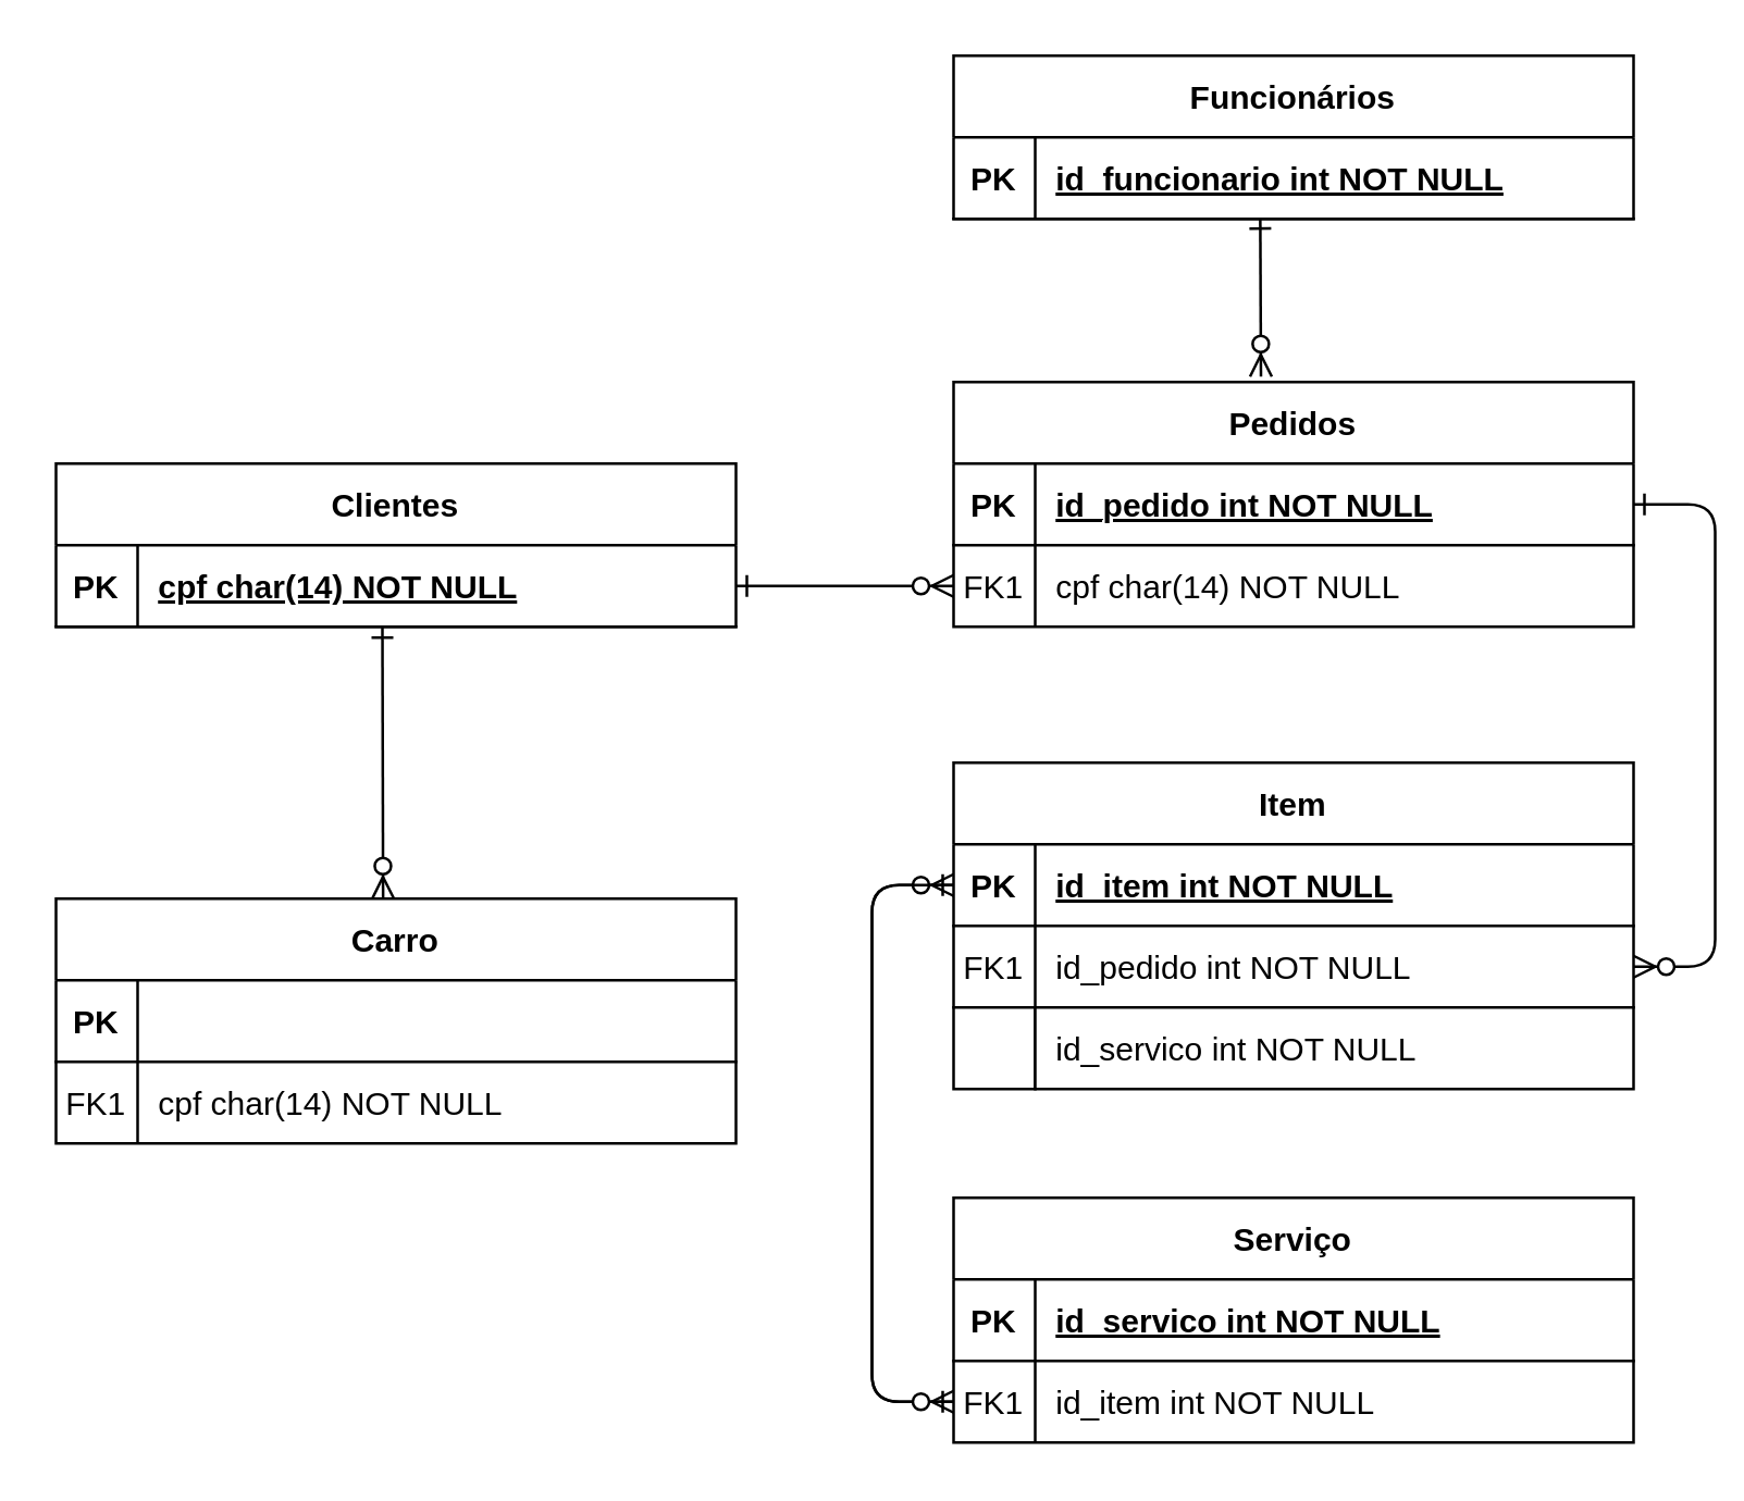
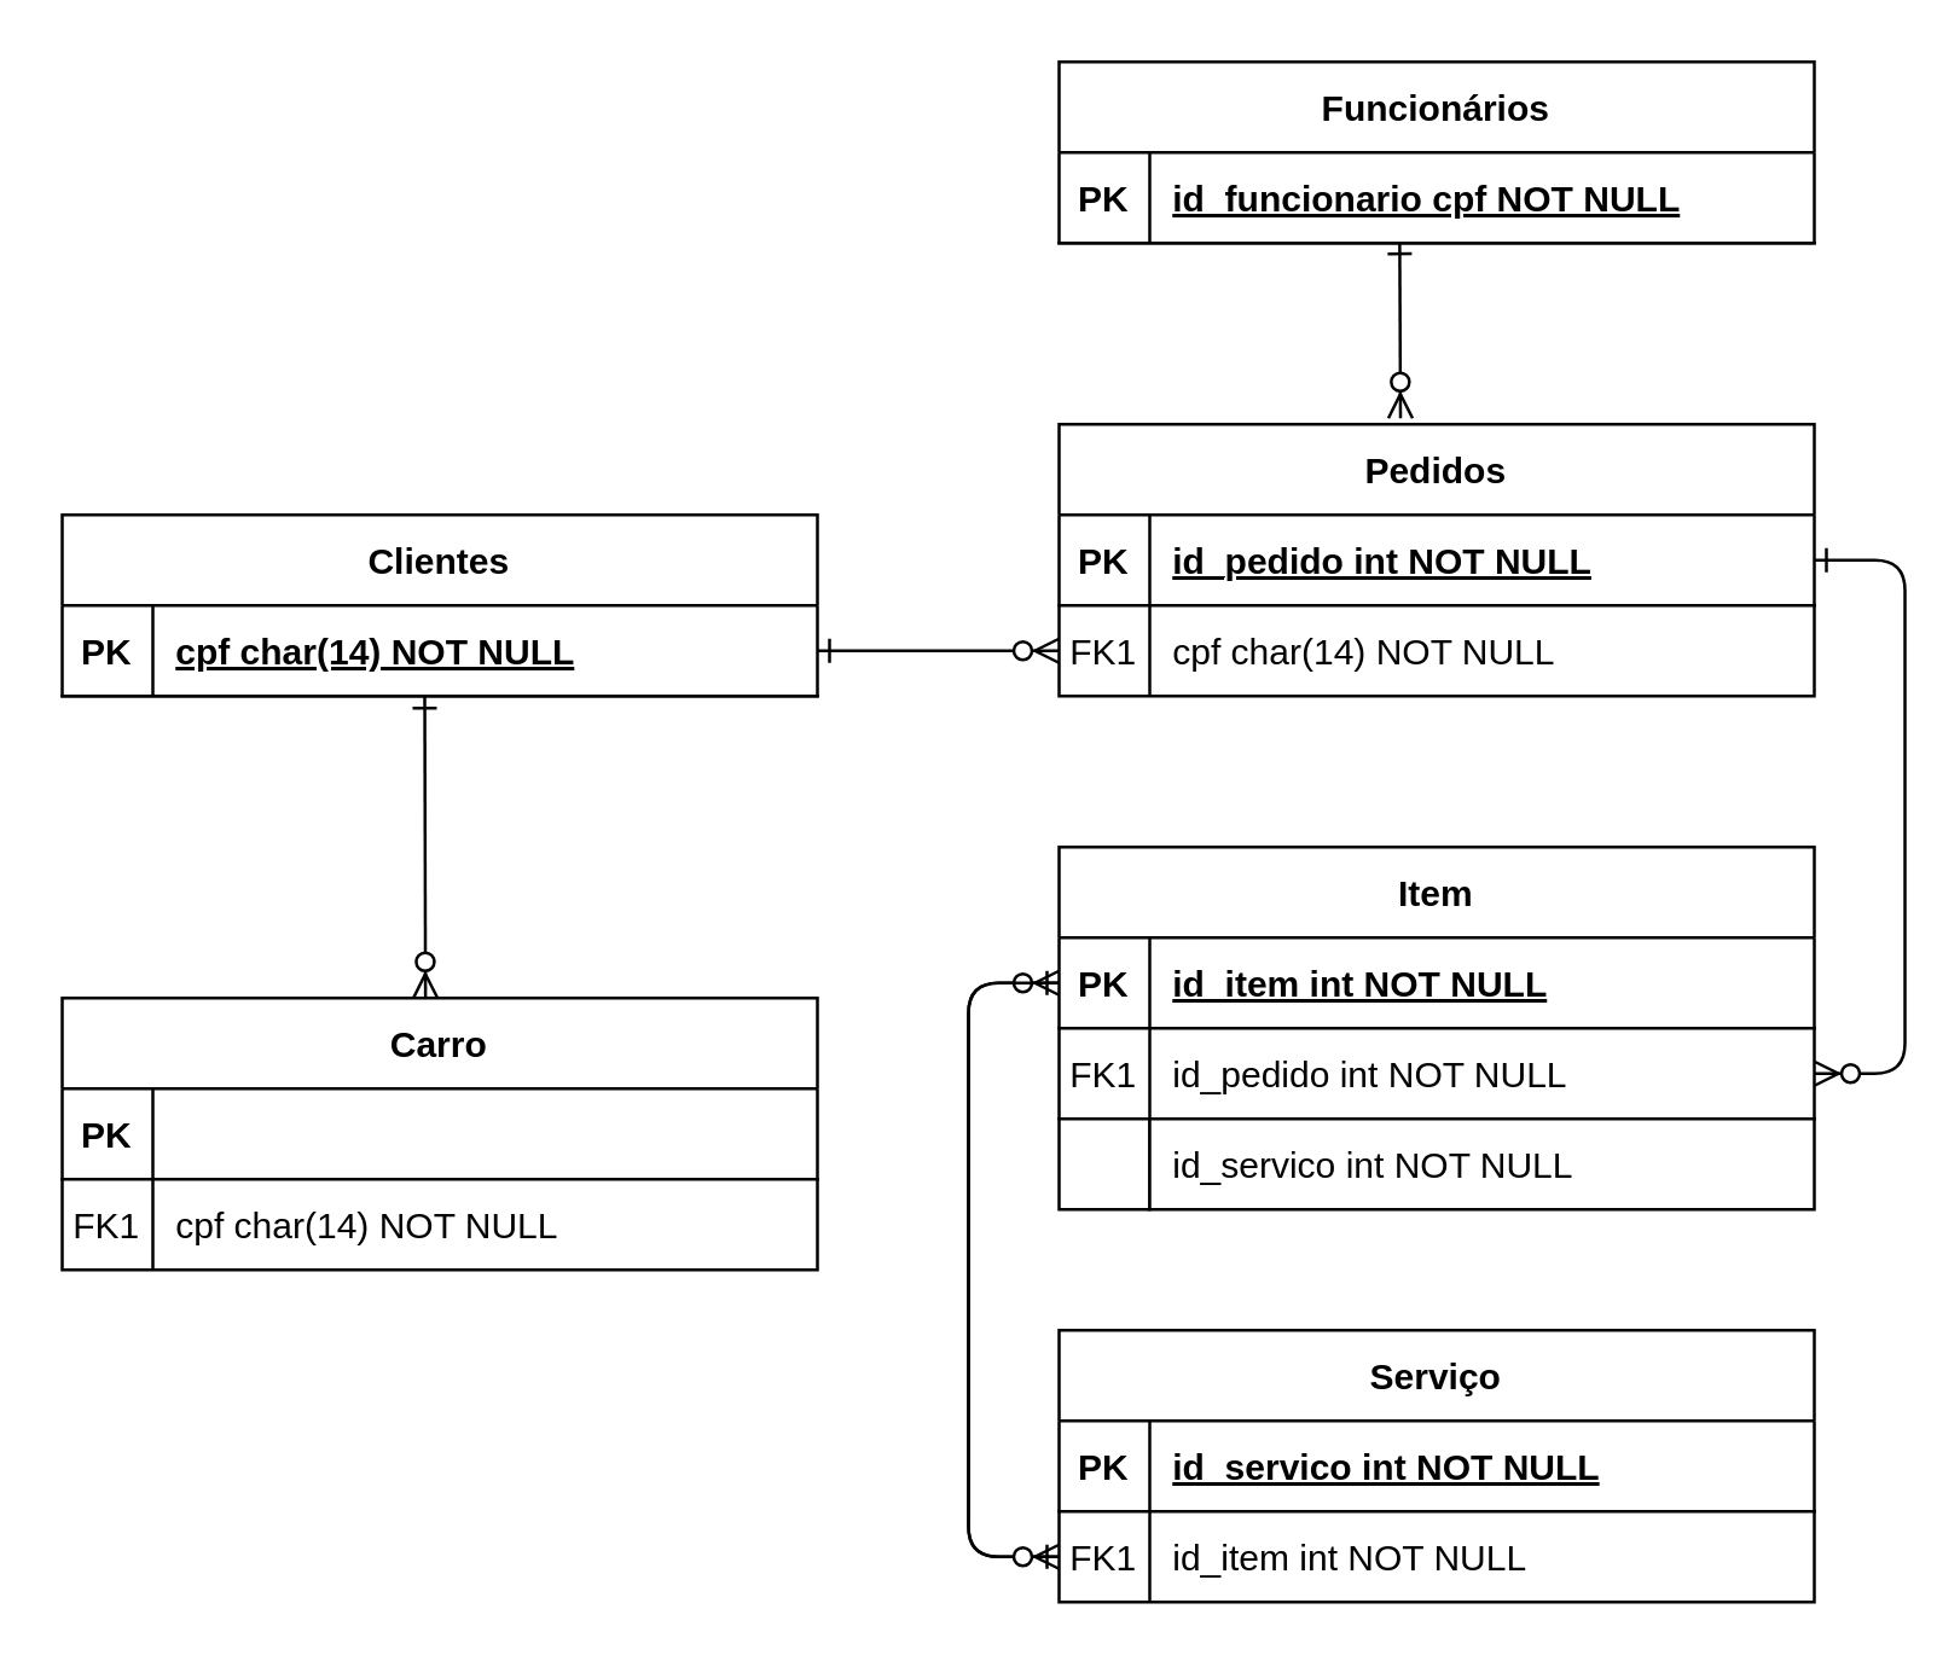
  <mxCell id="0" />
  <mxCell id="1" parent="0" />
  <mxCell id="2" value="" style="edgeStyle=entityRelationEdgeStyle;endArrow=ERzeroToMany;startArrow=ERone;endFill=1;startFill=0;" parent="1" source="12" target="8" edge="1"><mxGeometry width="100" height="100" relative="1" as="geometry"><mxPoint x="240" y="740" as="sourcePoint" /><mxPoint x="340" y="640" as="targetPoint" /></mxGeometry></mxCell>
  <mxCell id="3" value="" style="edgeStyle=entityRelationEdgeStyle;endArrow=ERzeroToMany;startArrow=ERone;endFill=1;startFill=0;entryX=1;entryY=0.5;entryDx=0;entryDy=0;" parent="1" source="5" target="32" edge="1"><mxGeometry width="100" height="100" relative="1" as="geometry"><mxPoint x="300" y="200" as="sourcePoint" /><mxPoint x="360" y="225" as="targetPoint" /></mxGeometry></mxCell>
  <mxCell id="4" value="Pedidos" style="shape=table;startSize=30;container=1;collapsible=1;childLayout=tableLayout;fixedRows=1;rowLines=0;fontStyle=1;align=center;resizeLast=1;" parent="1" vertex="1"><mxGeometry x="350" y="140" width="250" height="90" as="geometry"><mxRectangle x="450" y="120" width="80" height="30" as="alternateBounds" /></mxGeometry></mxCell>
  <mxCell id="5" value="" style="shape=partialRectangle;collapsible=0;dropTarget=0;pointerEvents=0;fillColor=none;points=[[0,0.5],[1,0.5]];portConstraint=eastwest;top=0;left=0;right=0;bottom=1;" parent="4" vertex="1"><mxGeometry y="30" width="250" height="30" as="geometry" /></mxCell>
  <mxCell id="6" value="PK" style="shape=partialRectangle;overflow=hidden;connectable=0;fillColor=none;top=0;left=0;bottom=0;right=0;fontStyle=1;" parent="5" vertex="1"><mxGeometry width="30" height="30" as="geometry" /></mxCell>
  <mxCell id="7" value="id_pedido int NOT NULL " style="shape=partialRectangle;overflow=hidden;connectable=0;fillColor=none;top=0;left=0;bottom=0;right=0;align=left;spacingLeft=6;fontStyle=5;" parent="5" vertex="1"><mxGeometry x="30" width="220" height="30" as="geometry" /></mxCell>
  <mxCell id="8" value="" style="shape=partialRectangle;collapsible=0;dropTarget=0;pointerEvents=0;fillColor=none;points=[[0,0.5],[1,0.5]];portConstraint=eastwest;top=0;left=0;right=0;bottom=0;" parent="4" vertex="1"><mxGeometry y="60" width="250" height="30" as="geometry" /></mxCell>
  <mxCell id="9" value="FK1" style="shape=partialRectangle;overflow=hidden;connectable=0;fillColor=none;top=0;left=0;bottom=0;right=0;" parent="8" vertex="1"><mxGeometry width="30" height="30" as="geometry" /></mxCell>
  <mxCell id="10" value="cpf char(14) NOT NULL" style="shape=partialRectangle;overflow=hidden;connectable=0;fillColor=none;top=0;left=0;bottom=0;right=0;align=left;spacingLeft=6;" parent="8" vertex="1"><mxGeometry x="30" width="220" height="30" as="geometry" /></mxCell>
  <mxCell id="11" value="Clientes" style="shape=table;startSize=30;container=1;collapsible=1;childLayout=tableLayout;fixedRows=1;rowLines=0;fontStyle=1;align=center;resizeLast=1;" parent="1" vertex="1"><mxGeometry x="20" y="170" width="250" height="60" as="geometry"><mxRectangle x="120" y="120" width="80" height="30" as="alternateBounds" /></mxGeometry></mxCell>
  <mxCell id="12" value="" style="shape=partialRectangle;collapsible=0;dropTarget=0;pointerEvents=0;fillColor=none;points=[[0,0.5],[1,0.5]];portConstraint=eastwest;top=0;left=0;right=0;bottom=1;" parent="11" vertex="1"><mxGeometry y="30" width="250" height="30" as="geometry" /></mxCell>
  <mxCell id="13" value="PK" style="shape=partialRectangle;overflow=hidden;connectable=0;fillColor=none;top=0;left=0;bottom=0;right=0;fontStyle=1;" parent="12" vertex="1"><mxGeometry width="30" height="30" as="geometry" /></mxCell>
  <mxCell id="14" value="cpf char(14) NOT NULL " style="shape=partialRectangle;overflow=hidden;connectable=0;fillColor=none;top=0;left=0;bottom=0;right=0;align=left;spacingLeft=6;fontStyle=5;" parent="12" vertex="1"><mxGeometry x="30" width="220" height="30" as="geometry" /></mxCell>
  <mxCell id="15" value="Serviço" style="shape=table;startSize=30;container=1;collapsible=1;childLayout=tableLayout;fixedRows=1;rowLines=0;fontStyle=1;align=center;resizeLast=1;" parent="1" vertex="1"><mxGeometry x="350" y="440" width="250" height="90" as="geometry"><mxRectangle x="450" y="280" width="60" height="30" as="alternateBounds" /></mxGeometry></mxCell>
  <mxCell id="16" value="" style="shape=partialRectangle;collapsible=0;dropTarget=0;pointerEvents=0;fillColor=none;points=[[0,0.5],[1,0.5]];portConstraint=eastwest;top=0;left=0;right=0;bottom=1;" parent="15" vertex="1"><mxGeometry y="30" width="250" height="30" as="geometry" /></mxCell>
  <mxCell id="17" value="PK" style="shape=partialRectangle;overflow=hidden;connectable=0;fillColor=none;top=0;left=0;bottom=0;right=0;fontStyle=1;" parent="16" vertex="1"><mxGeometry width="30" height="30" as="geometry" /></mxCell>
  <mxCell id="18" value="id_servico int NOT NULL " style="shape=partialRectangle;overflow=hidden;connectable=0;fillColor=none;top=0;left=0;bottom=0;right=0;align=left;spacingLeft=6;fontStyle=5;" parent="16" vertex="1"><mxGeometry x="30" width="220" height="30" as="geometry" /></mxCell>
  <mxCell id="19" value="" style="shape=partialRectangle;collapsible=0;dropTarget=0;pointerEvents=0;fillColor=none;points=[[0,0.5],[1,0.5]];portConstraint=eastwest;top=0;left=0;right=0;bottom=0;" parent="15" vertex="1"><mxGeometry y="60" width="250" height="30" as="geometry" /></mxCell>
  <mxCell id="20" value="FK1" style="shape=partialRectangle;overflow=hidden;connectable=0;fillColor=none;top=0;left=0;bottom=0;right=0;" parent="19" vertex="1"><mxGeometry width="30" height="30" as="geometry" /></mxCell>
  <mxCell id="21" value="id_item int NOT NULL" style="shape=partialRectangle;overflow=hidden;connectable=0;fillColor=none;top=0;left=0;bottom=0;right=0;align=left;spacingLeft=6;" parent="19" vertex="1"><mxGeometry x="30" width="220" height="30" as="geometry" /></mxCell>
  <mxCell id="22" value="" style="endArrow=ERzeroToMany;startArrow=ERone;endFill=1;startFill=0;exitX=0;exitY=0.5;exitDx=0;exitDy=0;entryX=0;entryY=0.5;entryDx=0;entryDy=0;" parent="1" source="19" edge="1" target="29"><mxGeometry width="100" height="100" relative="1" as="geometry"><mxPoint x="160" y="310" as="sourcePoint" /><mxPoint x="350" y="380" as="targetPoint" /><Array as="points"><mxPoint x="320" y="515" /><mxPoint x="320" y="460" /><mxPoint x="320" y="325" /></Array></mxGeometry></mxCell>
  <mxCell id="23" value="Funcionários" style="shape=table;startSize=30;container=1;collapsible=1;childLayout=tableLayout;fixedRows=1;rowLines=0;fontStyle=1;align=center;resizeLast=1;" parent="1" vertex="1"><mxGeometry x="350" width="250" height="60" as="geometry" y="20"><mxRectangle x="120" y="120" width="80" height="30" as="alternateBounds" /></mxGeometry></mxCell>
  <mxCell id="24" value="" style="shape=partialRectangle;collapsible=0;dropTarget=0;pointerEvents=0;fillColor=none;points=[[0,0.5],[1,0.5]];portConstraint=eastwest;top=0;left=0;right=0;bottom=1;" parent="23" vertex="1"><mxGeometry y="30" width="250" height="30" as="geometry" /></mxCell>
  <mxCell id="25" value="PK" style="shape=partialRectangle;overflow=hidden;connectable=0;fillColor=none;top=0;left=0;bottom=0;right=0;fontStyle=1;" parent="24" vertex="1"><mxGeometry width="30" height="30" as="geometry" /></mxCell>
- <mxCell id="26" value="id_funcionario int NOT NULL " style="shape=partialRectangle;overflow=hidden;connectable=0;fillColor=none;top=0;left=0;bottom=0;right=0;align=left;spacingLeft=6;fontStyle=5;" parent="24" vertex="1"><mxGeometry x="30" width="220" height="30" as="geometry" /></mxCell>
+ <mxCell id="26" value="id_funcionario cpf NOT NULL " style="shape=partialRectangle;overflow=hidden;connectable=0;fillColor=none;top=0;left=0;bottom=0;right=0;align=left;spacingLeft=6;fontStyle=5;" parent="24" vertex="1"><mxGeometry x="30" width="220" height="30" as="geometry" /></mxCell>
  <mxCell id="27" value="" style="group;fontStyle=0" parent="1" vertex="1" connectable="0"><mxGeometry x="350" y="280" width="250" height="120" as="geometry" /></mxCell>
  <mxCell id="28" value="Item" style="shape=table;startSize=30;container=1;collapsible=1;childLayout=tableLayout;fixedRows=1;rowLines=0;fontStyle=1;align=center;resizeLast=1;" parent="27" vertex="1"><mxGeometry width="250" height="90" as="geometry"><mxRectangle x="450" y="280" width="60" height="30" as="alternateBounds" /></mxGeometry></mxCell>
  <mxCell id="29" value="" style="shape=partialRectangle;collapsible=0;dropTarget=0;pointerEvents=0;fillColor=none;points=[[0,0.5],[1,0.5]];portConstraint=eastwest;top=0;left=0;right=0;bottom=1;fontStyle=0" parent="28" vertex="1"><mxGeometry y="30" width="250" height="30" as="geometry" /></mxCell>
  <mxCell id="30" value="PK" style="shape=partialRectangle;overflow=hidden;connectable=0;fillColor=none;top=0;left=0;bottom=0;right=0;fontStyle=1;" parent="29" vertex="1"><mxGeometry width="30" height="30" as="geometry" /></mxCell>
  <mxCell id="31" value="id_item int NOT NULL " style="shape=partialRectangle;overflow=hidden;connectable=0;fillColor=none;top=0;left=0;bottom=0;right=0;align=left;spacingLeft=6;fontStyle=5;" parent="29" vertex="1"><mxGeometry x="30" width="220" height="30" as="geometry" /></mxCell>
  <mxCell id="32" value="" style="shape=partialRectangle;collapsible=0;dropTarget=0;pointerEvents=0;fillColor=none;points=[[0,0.5],[1,0.5]];portConstraint=eastwest;top=0;left=0;right=0;bottom=0;fontStyle=0" parent="28" vertex="1"><mxGeometry y="60" width="250" height="30" as="geometry" /></mxCell>
  <mxCell id="33" value="FK1" style="shape=partialRectangle;overflow=hidden;connectable=0;fillColor=none;top=0;left=0;bottom=0;right=0;fontStyle=0" parent="32" vertex="1"><mxGeometry width="30" height="30" as="geometry" /></mxCell>
  <mxCell id="34" value="id_pedido int NOT NULL" style="shape=partialRectangle;overflow=hidden;connectable=0;fillColor=none;top=0;left=0;bottom=0;right=0;align=left;spacingLeft=6;fontStyle=0" parent="32" vertex="1"><mxGeometry x="30" width="220" height="30" as="geometry" /></mxCell>
  <mxCell id="35" value="" style="rounded=0;whiteSpace=wrap;html=1;align=center;fontStyle=0" parent="27" vertex="1"><mxGeometry y="90" width="30" height="30" as="geometry" /></mxCell>
  <mxCell id="36" value="" style="rounded=0;whiteSpace=wrap;html=1;align=center;fontStyle=0" parent="27" vertex="1"><mxGeometry x="30" y="90" width="220" height="30" as="geometry" /></mxCell>
  <mxCell id="37" value="id_servico int NOT NULL" style="shape=partialRectangle;overflow=hidden;connectable=0;fillColor=none;top=0;left=0;bottom=0;right=0;align=left;spacingLeft=6;fontStyle=0" parent="27" vertex="1"><mxGeometry x="30" y="90" width="220" height="30" as="geometry" /></mxCell>
  <mxCell id="38" value="" style="endArrow=ERzeroToMany;startArrow=ERone;endFill=1;startFill=0;exitX=0.451;exitY=0.985;exitDx=0;exitDy=0;exitPerimeter=0;edgeStyle=orthogonalEdgeStyle;curved=1;" edge="1" parent="1"><mxGeometry width="100" height="100" relative="1" as="geometry"><mxPoint x="462.75" y="79.55" as="sourcePoint" /><mxPoint x="463" y="138" as="targetPoint" /><Array as="points"><mxPoint x="463" y="99" /></Array></mxGeometry></mxCell>
  <mxCell id="39" value="Carro" style="shape=table;startSize=30;container=1;collapsible=1;childLayout=tableLayout;fixedRows=1;rowLines=0;fontStyle=1;align=center;resizeLast=1;" vertex="1" parent="1"><mxGeometry x="20" y="330" width="250" height="90" as="geometry"><mxRectangle x="120" y="120" width="80" height="30" as="alternateBounds" /></mxGeometry></mxCell>
  <mxCell id="40" value="" style="shape=partialRectangle;collapsible=0;dropTarget=0;pointerEvents=0;fillColor=none;points=[[0,0.5],[1,0.5]];portConstraint=eastwest;top=0;left=0;right=0;bottom=1;" vertex="1" parent="39"><mxGeometry y="30" width="250" height="30" as="geometry" /></mxCell>
  <mxCell id="41" value="PK" style="shape=partialRectangle;overflow=hidden;connectable=0;fillColor=none;top=0;left=0;bottom=0;right=0;fontStyle=1;" vertex="1" parent="40"><mxGeometry width="30" height="30" as="geometry" /></mxCell>
  <mxCell id="42" value="" style="shape=partialRectangle;collapsible=0;dropTarget=0;pointerEvents=0;fillColor=none;points=[[0,0.5],[1,0.5]];portConstraint=eastwest;top=0;left=0;right=0;bottom=0;" vertex="1" parent="39"><mxGeometry y="60" width="250" height="30" as="geometry" /></mxCell>
  <mxCell id="43" value="FK1" style="shape=partialRectangle;overflow=hidden;connectable=0;fillColor=none;top=0;left=0;bottom=0;right=0;" vertex="1" parent="42"><mxGeometry width="30" height="30" as="geometry" /></mxCell>
  <mxCell id="44" value="cpf char(14) NOT NULL" style="shape=partialRectangle;overflow=hidden;connectable=0;fillColor=none;top=0;left=0;bottom=0;right=0;align=left;spacingLeft=6;" vertex="1" parent="42"><mxGeometry x="30" width="220" height="30" as="geometry" /></mxCell>
  <mxCell id="45" value="" style="endArrow=ERzeroToMany;startArrow=ERone;endFill=1;startFill=0;exitX=0.451;exitY=0.985;exitDx=0;exitDy=0;exitPerimeter=0;edgeStyle=orthogonalEdgeStyle;curved=1;entryX=0.481;entryY=0;entryDx=0;entryDy=0;entryPerimeter=0;" edge="1" parent="1" target="39"><mxGeometry width="100" height="100" relative="1" as="geometry"><mxPoint x="140" y="230" as="sourcePoint" /><mxPoint x="140.25" y="288.45" as="targetPoint" /><Array as="points"><mxPoint x="140" y="288" /><mxPoint x="140" y="288" /></Array></mxGeometry></mxCell>
  <mxCell id="46" value="" style="edgeStyle=elbowEdgeStyle;endArrow=ERzeroToMany;startArrow=ERone;endFill=1;startFill=0;exitX=0;exitY=0.5;exitDx=0;exitDy=0;entryX=0;entryY=0.5;entryDx=0;entryDy=0;anchorPointDirection=0;orthogonalLoop=0;arcSize=20;" parent="1" source="29" target="19" edge="1"><mxGeometry width="100" height="100" relative="1" as="geometry"><mxPoint x="220" y="390" as="sourcePoint" /><mxPoint x="350" y="520" as="targetPoint" /><Array as="points"><mxPoint x="320" y="423" /></Array></mxGeometry></mxCell>
